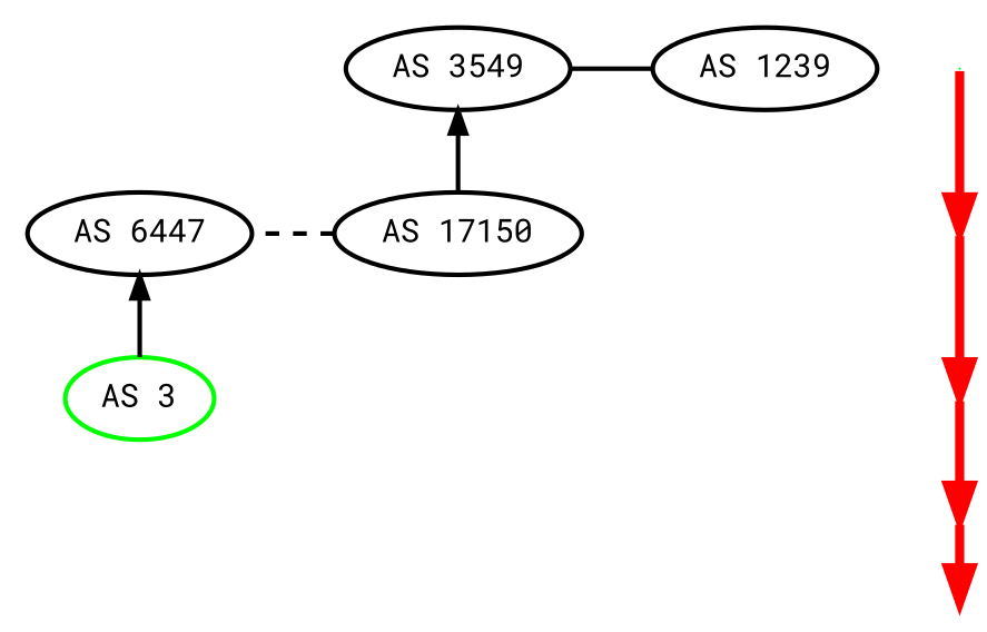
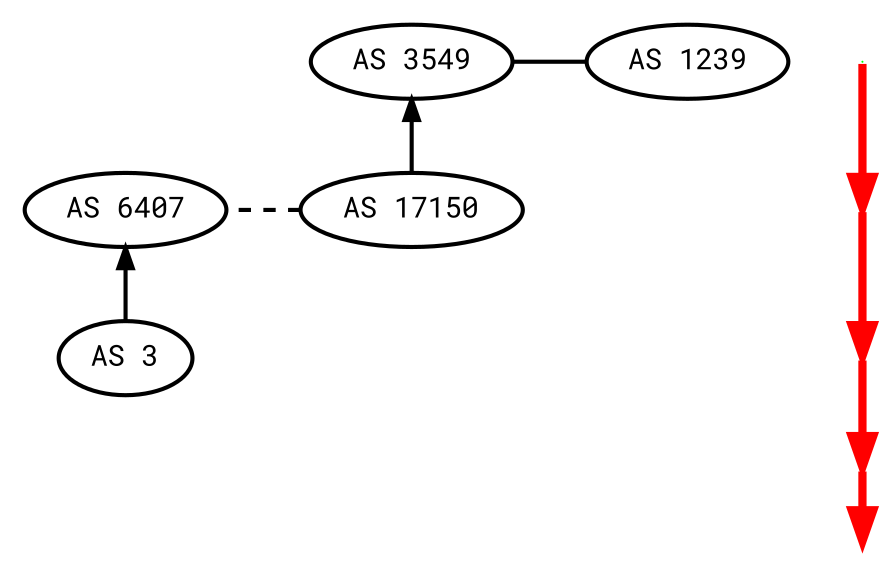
  strict graph {
    fontname="Roboto Mono"
    nodesep=0.5
    ordering=out
    ranksep=0.5
    node [fontname="Roboto Mono" shape=oval]
    edge [fontname="Roboto Mono" arrowhead=normal dir=forward penwidth=2]
    fake2 [height=0.5 style=invis width=0.86111 shape=""]
-   n2 [height=0.5 label="AS 6447" penwidth=2 width=1.3611]
-   n3 [height=0.5 label="AS 3" penwidth=2 width=0.88889 color=green]
+   n2 [height=0.5 label="AS 6407" penwidth=2 width=1.3611]
+   n3 [height=0.5 label="AS 3" penwidth=2 width=0.88889]
    n4 [height=0.5 label="AS 1239" penwidth=2 width=1.3611]
    n5 [height=0.5 label="AS 3549" penwidth=2 width=1.3611]
    n6 [height=0.5 label="AS 17150" penwidth=2 width=1.5]
    30 [color=green height=0 shape=point width=0]
    12390 [color=green height=0 shape=point width=0]
    35490 [color=green height=0 shape=point width=0]
    161500 [color=green height=0 shape=point width=0]
    64470 [color=green height=0 shape=point width=0]
    fake2 -- n2 [style=invis arrowhead="" dir="" penwidth=""]
    n2 -- n3 [dir=back]
    n5 -- n4 [constraint=false arrowhead="" dir=""]
    n5 -- n6 [dir=back]
    n6 -- n2 [constraint=false style=dashed arrowhead="" dir=""]
    30 -- 12390 [arrowsize=1.5 color=red penwidth=4]
    12390 -- 35490 [arrowsize=1.5 color=red penwidth=4]
    35490 -- 161500 [arrowsize=1.5 color=red penwidth=4]
    161500 -- 64470 [arrowsize=1.5 color=red penwidth=4 style=solid]
  }
